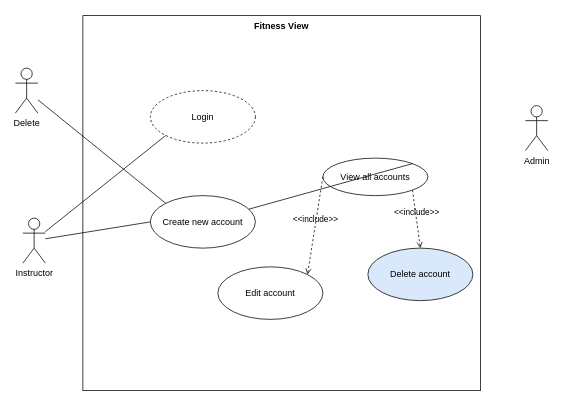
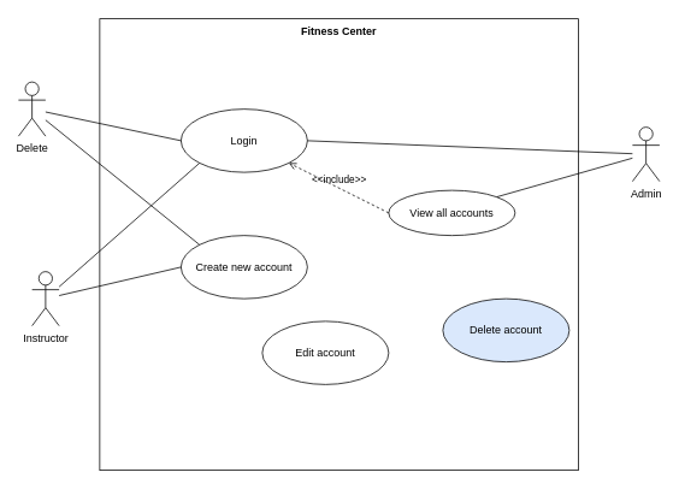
  <mxCell id="0" />
  <mxCell id="1" parent="0" />
- <mxCell id="2" value="Fitness View" style="shape=rect;html=1;verticalAlign=top;fontStyle=1;whiteSpace=wrap;align=center;" vertex="1" parent="1"><mxGeometry x="110" y="20" width="530" height="500" as="geometry" /></mxCell>
+ <mxCell id="2" value="Fitness Center" style="shape=rect;html=1;verticalAlign=top;fontStyle=1;whiteSpace=wrap;align=center;" vertex="1" parent="1"><mxGeometry x="110" y="20" width="530" height="500" as="geometry" /></mxCell>
  <mxCell id="3" value="Delete" style="shape=umlActor;html=1;verticalLabelPosition=bottom;verticalAlign=top;align=center;" vertex="1" parent="1"><mxGeometry x="20" y="90" width="30" height="60" as="geometry" /></mxCell>
- <mxCell id="4" value="Instructor" style="shape=umlActor;html=1;verticalLabelPosition=bottom;verticalAlign=top;align=center;" vertex="1" parent="1"><mxGeometry x="30" y="290" width="30" height="60" as="geometry" /></mxCell>
+ <mxCell id="4" value="Instructor" style="shape=umlActor;html=1;verticalLabelPosition=bottom;verticalAlign=top;align=center;" vertex="1" parent="1"><mxGeometry x="35" y="300" width="30" height="60" as="geometry" /></mxCell>
  <mxCell id="5" value="Admin" style="shape=umlActor;html=1;verticalLabelPosition=bottom;verticalAlign=top;align=center;" vertex="1" parent="1"><mxGeometry x="700" y="140" width="30" height="60" as="geometry" /></mxCell>
- <mxCell id="6" value="Login" style="ellipse;whiteSpace=wrap;html=1;dashed=1;" vertex="1" parent="1"><mxGeometry x="200" y="120" width="140" height="70" as="geometry" /></mxCell>
+ <mxCell id="6" value="Login" style="ellipse;whiteSpace=wrap;html=1;" vertex="1" parent="1"><mxGeometry x="200" y="120" width="140" height="70" as="geometry" /></mxCell>
  <mxCell id="7" value="Create new account" style="ellipse;whiteSpace=wrap;html=1;" vertex="1" parent="1"><mxGeometry x="200" y="260" width="140" height="70" as="geometry" /></mxCell>
  <mxCell id="8" value="View all accounts" style="ellipse;whiteSpace=wrap;html=1;" vertex="1" parent="1"><mxGeometry x="430" y="210" width="140" height="50" as="geometry" /></mxCell>
  <mxCell id="9" value="Edit account" style="ellipse;whiteSpace=wrap;html=1;" vertex="1" parent="1"><mxGeometry x="290" y="355" width="140" height="70" as="geometry" /></mxCell>
  <mxCell id="10" value="Delete account" style="ellipse;whiteSpace=wrap;html=1;fillColor=#dae8fc;" vertex="1" parent="1"><mxGeometry x="490" y="330" width="140" height="70" as="geometry" /></mxCell>
+ <mxCell id="11" value="" style="edgeStyle=none;html=1;endArrow=none;verticalAlign=bottom;rounded=0;entryX=0;entryY=0.5;entryDx=0;entryDy=0;" edge="1" parent="1" source="3" target="6"><mxGeometry width="160" relative="1" as="geometry"><mxPoint x="290" y="280" as="sourcePoint" /><mxPoint x="450" y="280" as="targetPoint" /></mxGeometry></mxCell>
  <mxCell id="12" value="" style="edgeStyle=none;html=1;endArrow=none;verticalAlign=bottom;rounded=0;entryX=0;entryY=0;entryDx=0;entryDy=0;" edge="1" parent="1" source="3" target="7"><mxGeometry width="160" relative="1" as="geometry"><mxPoint x="290" y="280" as="sourcePoint" /><mxPoint x="450" y="280" as="targetPoint" /></mxGeometry></mxCell>
  <mxCell id="13" value="" style="edgeStyle=none;html=1;endArrow=none;verticalAlign=bottom;rounded=0;entryX=0;entryY=1;entryDx=0;entryDy=0;" edge="1" parent="1" source="4" target="6"><mxGeometry width="160" relative="1" as="geometry"><mxPoint x="290" y="280" as="sourcePoint" /><mxPoint x="450" y="280" as="targetPoint" /></mxGeometry></mxCell>
  <mxCell id="14" value="" style="edgeStyle=none;html=1;endArrow=none;verticalAlign=bottom;rounded=0;entryX=0;entryY=0.5;entryDx=0;entryDy=0;" edge="1" parent="1" source="4" target="7"><mxGeometry width="160" relative="1" as="geometry"><mxPoint x="290" y="280" as="sourcePoint" /><mxPoint x="450" y="280" as="targetPoint" /></mxGeometry></mxCell>
- <mxCell id="16" value="" style="edgeStyle=none;html=1;endArrow=none;verticalAlign=bottom;rounded=0;exitX=1;exitY=0;exitDx=0;exitDy=0;" edge="1" parent="1" source="8" target="7"><mxGeometry width="160" relative="1" as="geometry"><mxPoint x="290" y="280" as="sourcePoint" /><mxPoint x="450" y="280" as="targetPoint" /></mxGeometry></mxCell>
- <mxCell id="17" value="&amp;lt;&amp;lt;include&amp;gt;&amp;gt;" style="edgeStyle=none;html=1;endArrow=open;verticalAlign=bottom;dashed=1;labelBackgroundColor=none;rounded=0;entryX=1;entryY=0;entryDx=0;entryDy=0;exitX=0;exitY=0.5;exitDx=0;exitDy=0;" edge="1" parent="1" source="8" target="9"><mxGeometry width="160" relative="1" as="geometry"><mxPoint x="290" y="280" as="sourcePoint" /><mxPoint x="450" y="280" as="targetPoint" /></mxGeometry></mxCell>
- <mxCell id="18" value="&amp;lt;&amp;lt;include&amp;gt;&amp;gt;" style="edgeStyle=none;html=1;endArrow=open;verticalAlign=bottom;dashed=1;labelBackgroundColor=none;rounded=0;entryX=0.5;entryY=0;entryDx=0;entryDy=0;exitX=1;exitY=1;exitDx=0;exitDy=0;" edge="1" parent="1" source="8" target="10"><mxGeometry width="160" relative="1" as="geometry"><mxPoint x="290" y="280" as="sourcePoint" /><mxPoint x="450" y="280" as="targetPoint" /></mxGeometry></mxCell>
+ <mxCell id="15" value="" style="edgeStyle=none;html=1;endArrow=none;verticalAlign=bottom;rounded=0;exitX=1;exitY=0.5;exitDx=0;exitDy=0;" edge="1" parent="1" source="6" target="5"><mxGeometry width="160" relative="1" as="geometry"><mxPoint x="290" y="280" as="sourcePoint" /><mxPoint x="450" y="280" as="targetPoint" /></mxGeometry></mxCell>
+ <mxCell id="16" value="" style="edgeStyle=none;html=1;endArrow=none;verticalAlign=bottom;rounded=0;exitX=1;exitY=0;exitDx=0;exitDy=0;" edge="1" parent="1" source="8" target="5"><mxGeometry width="160" relative="1" as="geometry"><mxPoint x="290" y="280" as="sourcePoint" /><mxPoint x="450" y="280" as="targetPoint" /></mxGeometry></mxCell>
+ <mxCell id="17" value="&amp;lt;&amp;lt;include&amp;gt;&amp;gt;" style="edgeStyle=none;html=1;endArrow=open;verticalAlign=bottom;dashed=1;labelBackgroundColor=none;rounded=0;exitX=0;exitY=0.5;exitDx=0;exitDy=0;" edge="1" parent="1" source="8" target="6"><mxGeometry width="160" relative="1" as="geometry"><mxPoint x="290" y="280" as="sourcePoint" /><mxPoint x="450" y="280" as="targetPoint" /></mxGeometry></mxCell>
